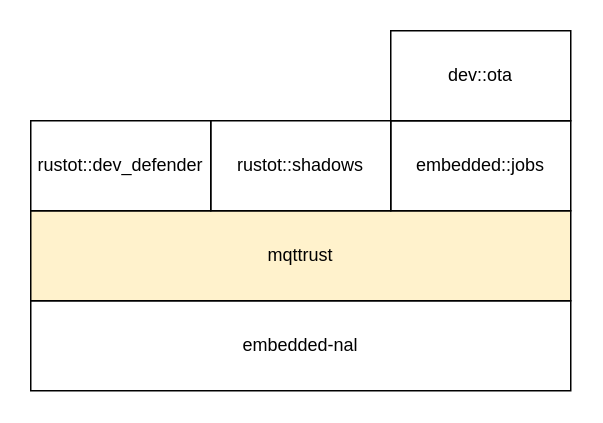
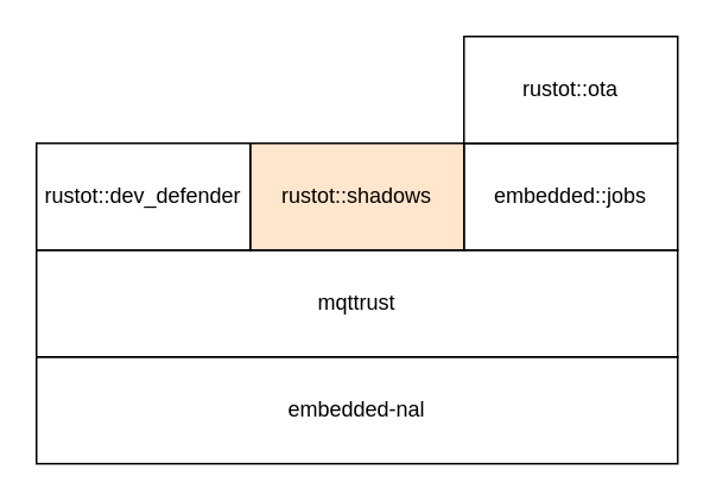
  <mxCell id="0" />
  <mxCell id="1" parent="0" />
  <mxCell id="2" value="embedded-nal" style="rounded=0;whiteSpace=wrap;html=1;" vertex="1" parent="1"><mxGeometry x="20" y="200" width="360" height="60" as="geometry" /></mxCell>
- <mxCell id="3" value="mqttrust" style="rounded=0;whiteSpace=wrap;html=1;fillColor=#fff2cc;" vertex="1" parent="1"><mxGeometry x="20" y="140" width="360" height="60" as="geometry" /></mxCell>
+ <mxCell id="3" value="mqttrust" style="rounded=0;whiteSpace=wrap;html=1;" vertex="1" parent="1"><mxGeometry x="20" y="140" width="360" height="60" as="geometry" /></mxCell>
  <mxCell id="4" value="embedded::jobs" style="rounded=0;whiteSpace=wrap;html=1;" vertex="1" parent="1"><mxGeometry x="260" y="80" width="120" height="60" as="geometry" /></mxCell>
- <mxCell id="5" value="dev::ota" style="rounded=0;whiteSpace=wrap;html=1;" vertex="1" parent="1"><mxGeometry x="260" y="20" width="120" height="60" as="geometry" /></mxCell>
- <mxCell id="6" value="rustot::shadows" style="rounded=0;whiteSpace=wrap;html=1;" vertex="1" parent="1"><mxGeometry x="140" y="80" width="120" height="60" as="geometry" /></mxCell>
+ <mxCell id="5" value="rustot::ota" style="rounded=0;whiteSpace=wrap;html=1;" vertex="1" parent="1"><mxGeometry x="260" y="20" width="120" height="60" as="geometry" /></mxCell>
+ <mxCell id="6" value="rustot::shadows" style="rounded=0;whiteSpace=wrap;html=1;fillColor=#ffe6cc;" vertex="1" parent="1"><mxGeometry x="140" y="80" width="120" height="60" as="geometry" /></mxCell>
  <mxCell id="7" value="rustot::dev_defender" style="rounded=0;whiteSpace=wrap;html=1;" vertex="1" parent="1"><mxGeometry x="20" y="80" width="120" height="60" as="geometry" /></mxCell>
